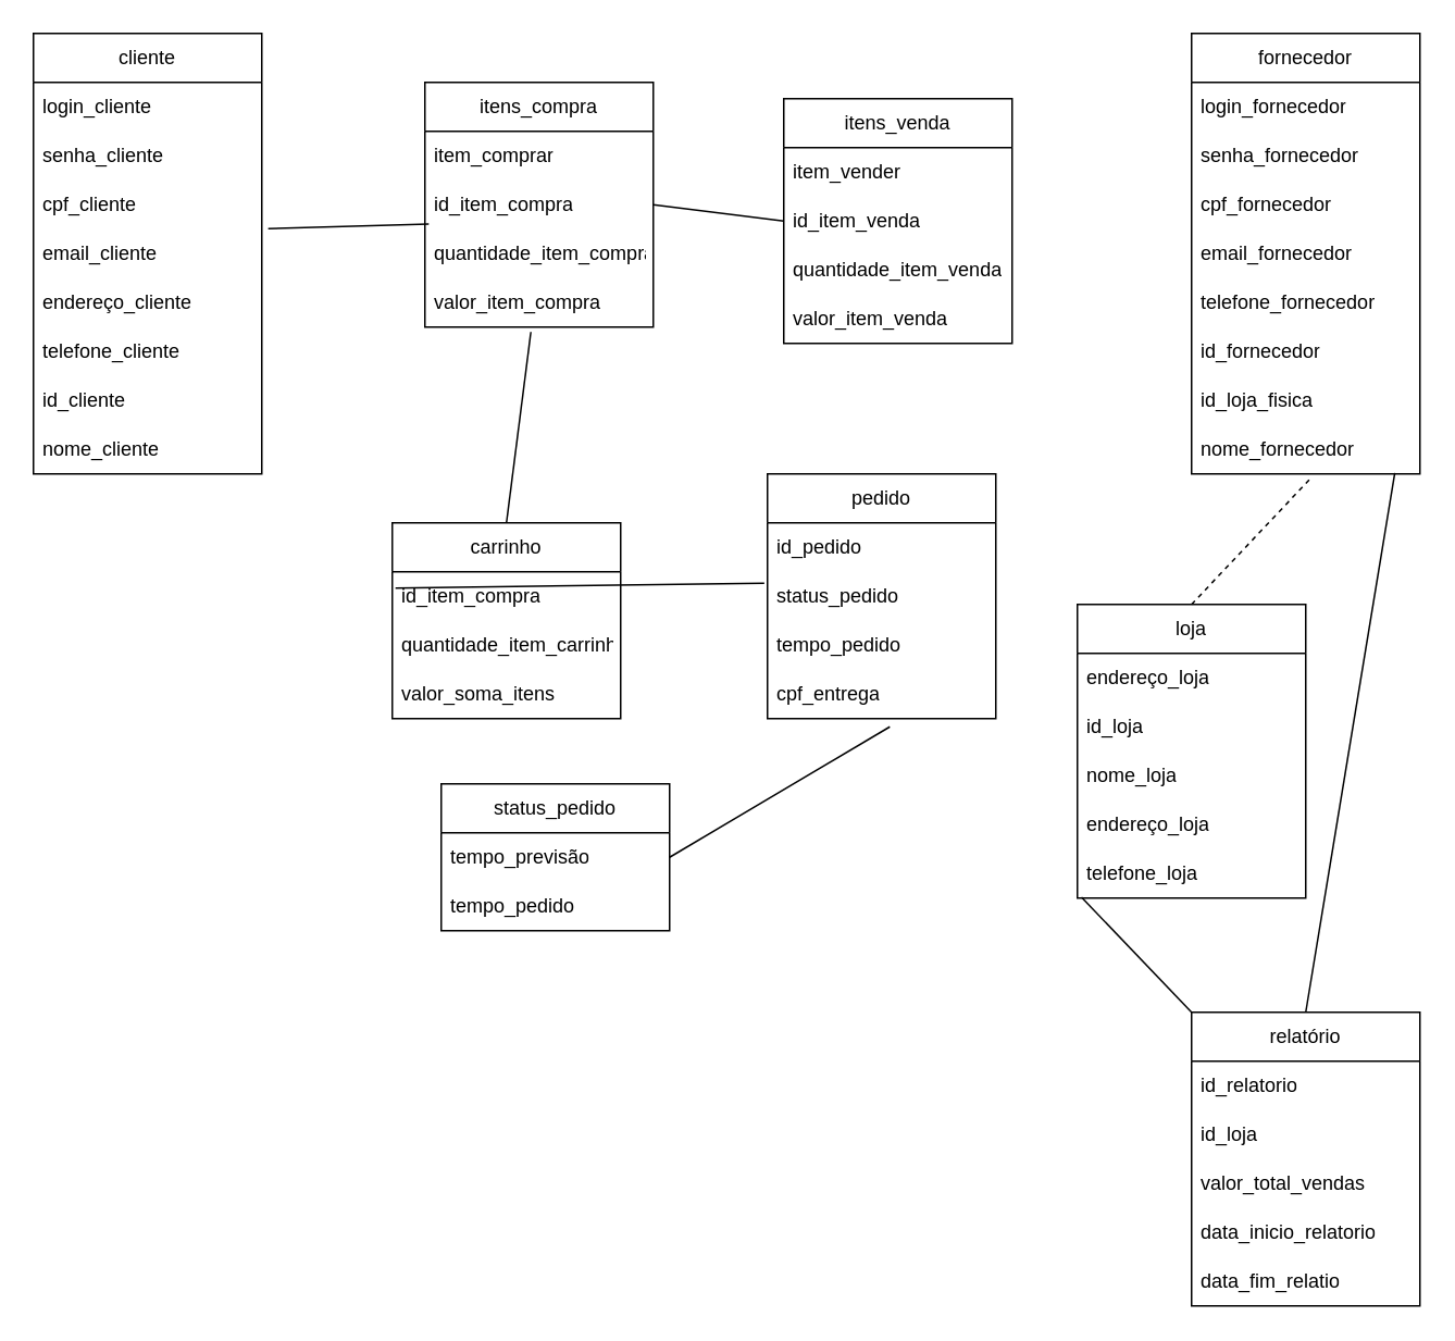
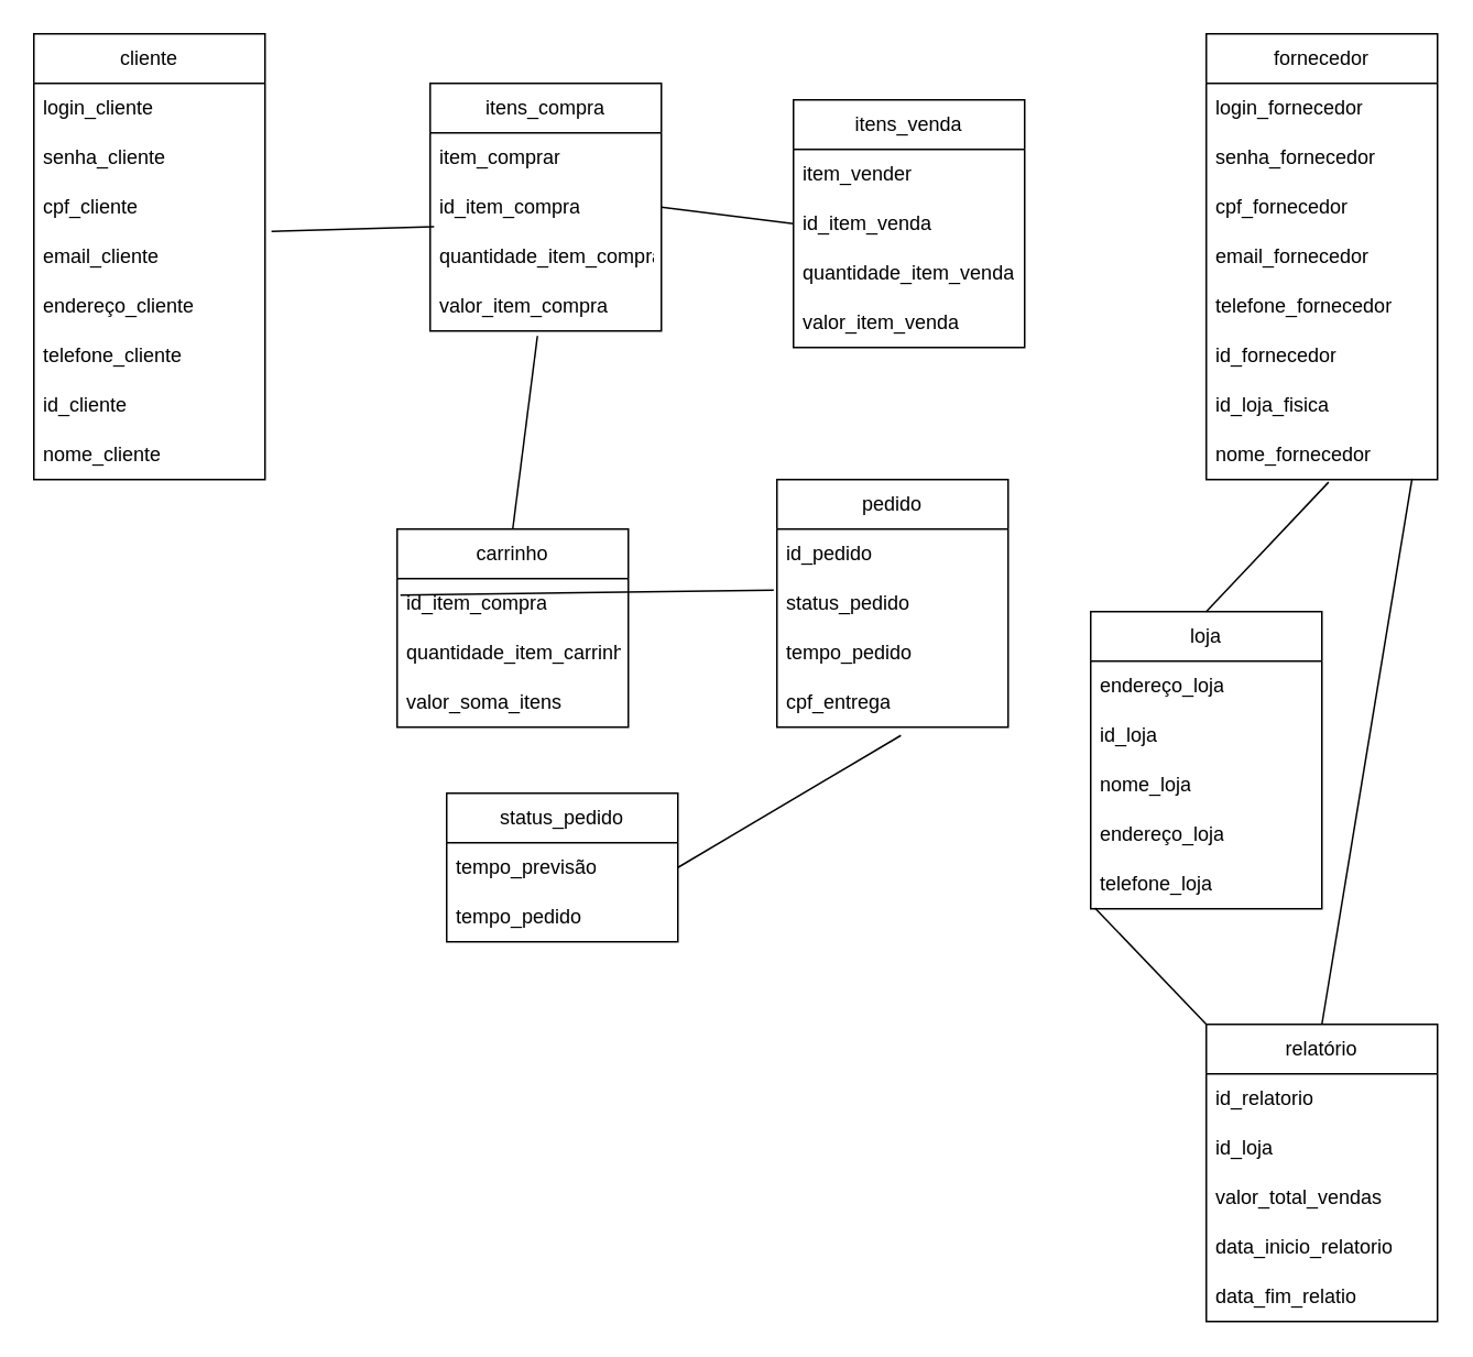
  <mxCell id="0" />
  <mxCell id="1" parent="0" />
  <mxCell id="2" value="cliente" style="swimlane;fontStyle=0;childLayout=stackLayout;horizontal=1;startSize=30;horizontalStack=0;resizeParent=1;resizeParentMax=0;resizeLast=0;collapsible=1;marginBottom=0;whiteSpace=wrap;html=1;" vertex="1" parent="1"><mxGeometry width="140" height="270" as="geometry" x="20" y="20" /></mxCell>
  <mxCell id="3" value="login_cliente" style="text;strokeColor=none;fillColor=none;align=left;verticalAlign=middle;spacingLeft=4;spacingRight=4;overflow=hidden;points=[[0,0.5],[1,0.5]];portConstraint=eastwest;rotatable=0;whiteSpace=wrap;html=1;" vertex="1" parent="2"><mxGeometry y="30" width="140" height="30" as="geometry" /></mxCell>
  <mxCell id="4" value="senha_cliente" style="text;strokeColor=none;fillColor=none;align=left;verticalAlign=middle;spacingLeft=4;spacingRight=4;overflow=hidden;points=[[0,0.5],[1,0.5]];portConstraint=eastwest;rotatable=0;whiteSpace=wrap;html=1;" vertex="1" parent="2"><mxGeometry y="60" width="140" height="30" as="geometry" /></mxCell>
  <mxCell id="5" value="cpf_cliente" style="text;strokeColor=none;fillColor=none;align=left;verticalAlign=middle;spacingLeft=4;spacingRight=4;overflow=hidden;points=[[0,0.5],[1,0.5]];portConstraint=eastwest;rotatable=0;whiteSpace=wrap;html=1;" vertex="1" parent="2"><mxGeometry y="90" width="140" height="30" as="geometry" /></mxCell>
  <mxCell id="6" value="email_cliente" style="text;strokeColor=none;fillColor=none;align=left;verticalAlign=middle;spacingLeft=4;spacingRight=4;overflow=hidden;points=[[0,0.5],[1,0.5]];portConstraint=eastwest;rotatable=0;whiteSpace=wrap;html=1;" vertex="1" parent="2"><mxGeometry y="120" width="140" height="30" as="geometry" /></mxCell>
  <mxCell id="7" value="endereço_cliente" style="text;strokeColor=none;fillColor=none;align=left;verticalAlign=middle;spacingLeft=4;spacingRight=4;overflow=hidden;points=[[0,0.5],[1,0.5]];portConstraint=eastwest;rotatable=0;whiteSpace=wrap;html=1;" vertex="1" parent="2"><mxGeometry y="150" width="140" height="30" as="geometry" /></mxCell>
  <mxCell id="8" value="telefone_cliente" style="text;strokeColor=none;fillColor=none;align=left;verticalAlign=middle;spacingLeft=4;spacingRight=4;overflow=hidden;points=[[0,0.5],[1,0.5]];portConstraint=eastwest;rotatable=0;whiteSpace=wrap;html=1;" vertex="1" parent="2"><mxGeometry y="180" width="140" height="30" as="geometry" /></mxCell>
  <mxCell id="9" value="id_cliente" style="text;strokeColor=none;fillColor=none;align=left;verticalAlign=middle;spacingLeft=4;spacingRight=4;overflow=hidden;points=[[0,0.5],[1,0.5]];portConstraint=eastwest;rotatable=0;whiteSpace=wrap;html=1;" vertex="1" parent="2"><mxGeometry y="210" width="140" height="30" as="geometry" /></mxCell>
  <mxCell id="10" value="nome_cliente" style="text;strokeColor=none;fillColor=none;align=left;verticalAlign=middle;spacingLeft=4;spacingRight=4;overflow=hidden;points=[[0,0.5],[1,0.5]];portConstraint=eastwest;rotatable=0;whiteSpace=wrap;html=1;" vertex="1" parent="2"><mxGeometry y="240" width="140" height="30" as="geometry" /></mxCell>
  <mxCell id="11" value="itens_venda" style="swimlane;fontStyle=0;childLayout=stackLayout;horizontal=1;startSize=30;horizontalStack=0;resizeParent=1;resizeParentMax=0;resizeLast=0;collapsible=1;marginBottom=0;whiteSpace=wrap;html=1;" vertex="1" parent="1"><mxGeometry x="480" y="60" width="140" height="150" as="geometry" /></mxCell>
  <mxCell id="12" value="item_vender" style="text;strokeColor=none;fillColor=none;align=left;verticalAlign=middle;spacingLeft=4;spacingRight=4;overflow=hidden;points=[[0,0.5],[1,0.5]];portConstraint=eastwest;rotatable=0;whiteSpace=wrap;html=1;" vertex="1" parent="11"><mxGeometry y="30" width="140" height="30" as="geometry" /></mxCell>
  <mxCell id="13" value="id_item_venda" style="text;strokeColor=none;fillColor=none;align=left;verticalAlign=middle;spacingLeft=4;spacingRight=4;overflow=hidden;points=[[0,0.5],[1,0.5]];portConstraint=eastwest;rotatable=0;whiteSpace=wrap;html=1;" vertex="1" parent="11"><mxGeometry y="60" width="140" height="30" as="geometry" /></mxCell>
  <mxCell id="14" value="quantidade_item_venda" style="text;strokeColor=none;fillColor=none;align=left;verticalAlign=middle;spacingLeft=4;spacingRight=4;overflow=hidden;points=[[0,0.5],[1,0.5]];portConstraint=eastwest;rotatable=0;whiteSpace=wrap;html=1;" vertex="1" parent="11"><mxGeometry y="90" width="140" height="30" as="geometry" /></mxCell>
  <mxCell id="15" value="valor_item_venda" style="text;strokeColor=none;fillColor=none;align=left;verticalAlign=middle;spacingLeft=4;spacingRight=4;overflow=hidden;points=[[0,0.5],[1,0.5]];portConstraint=eastwest;rotatable=0;whiteSpace=wrap;html=1;" vertex="1" parent="11"><mxGeometry y="120" width="140" height="30" as="geometry" /></mxCell>
  <mxCell id="16" value="carrinho" style="swimlane;fontStyle=0;childLayout=stackLayout;horizontal=1;startSize=30;horizontalStack=0;resizeParent=1;resizeParentMax=0;resizeLast=0;collapsible=1;marginBottom=0;whiteSpace=wrap;html=1;" vertex="1" parent="1"><mxGeometry x="240" y="320" width="140" height="120" as="geometry" /></mxCell>
  <mxCell id="17" value="id_item_compra" style="text;strokeColor=none;fillColor=none;align=left;verticalAlign=middle;spacingLeft=4;spacingRight=4;overflow=hidden;points=[[0,0.5],[1,0.5]];portConstraint=eastwest;rotatable=0;whiteSpace=wrap;html=1;" vertex="1" parent="16"><mxGeometry y="30" width="140" height="30" as="geometry" /></mxCell>
  <mxCell id="18" value="quantidade_item_carrinho" style="text;strokeColor=none;fillColor=none;align=left;verticalAlign=middle;spacingLeft=4;spacingRight=4;overflow=hidden;points=[[0,0.5],[1,0.5]];portConstraint=eastwest;rotatable=0;whiteSpace=wrap;html=1;" vertex="1" parent="16"><mxGeometry y="60" width="140" height="30" as="geometry" /></mxCell>
  <mxCell id="19" value="valor_soma_itens" style="text;strokeColor=none;fillColor=none;align=left;verticalAlign=middle;spacingLeft=4;spacingRight=4;overflow=hidden;points=[[0,0.5],[1,0.5]];portConstraint=eastwest;rotatable=0;whiteSpace=wrap;html=1;" vertex="1" parent="16"><mxGeometry y="90" width="140" height="30" as="geometry" /></mxCell>
  <mxCell id="20" value="itens_compra" style="swimlane;fontStyle=0;childLayout=stackLayout;horizontal=1;startSize=30;horizontalStack=0;resizeParent=1;resizeParentMax=0;resizeLast=0;collapsible=1;marginBottom=0;whiteSpace=wrap;html=1;" vertex="1" parent="1"><mxGeometry x="260" y="50" width="140" height="150" as="geometry" /></mxCell>
  <mxCell id="21" value="item_comprar" style="text;strokeColor=none;fillColor=none;align=left;verticalAlign=middle;spacingLeft=4;spacingRight=4;overflow=hidden;points=[[0,0.5],[1,0.5]];portConstraint=eastwest;rotatable=0;whiteSpace=wrap;html=1;" vertex="1" parent="20"><mxGeometry y="30" width="140" height="30" as="geometry" /></mxCell>
  <mxCell id="22" value="id_item_compra" style="text;strokeColor=none;fillColor=none;align=left;verticalAlign=middle;spacingLeft=4;spacingRight=4;overflow=hidden;points=[[0,0.5],[1,0.5]];portConstraint=eastwest;rotatable=0;whiteSpace=wrap;html=1;" vertex="1" parent="20"><mxGeometry y="60" width="140" height="30" as="geometry" /></mxCell>
  <mxCell id="23" value="quantidade_item_compra" style="text;strokeColor=none;fillColor=none;align=left;verticalAlign=middle;spacingLeft=4;spacingRight=4;overflow=hidden;points=[[0,0.5],[1,0.5]];portConstraint=eastwest;rotatable=0;whiteSpace=wrap;html=1;" vertex="1" parent="20"><mxGeometry y="90" width="140" height="30" as="geometry" /></mxCell>
  <mxCell id="24" value="valor_item_compra" style="text;strokeColor=none;fillColor=none;align=left;verticalAlign=middle;spacingLeft=4;spacingRight=4;overflow=hidden;points=[[0,0.5],[1,0.5]];portConstraint=eastwest;rotatable=0;whiteSpace=wrap;html=1;" vertex="1" parent="20"><mxGeometry y="120" width="140" height="30" as="geometry" /></mxCell>
  <mxCell id="25" value="" style="endArrow=none;html=1;rounded=0;exitX=0.5;exitY=0;exitDx=0;exitDy=0;entryX=0.464;entryY=1.1;entryDx=0;entryDy=0;entryPerimeter=0;" edge="1" parent="1" source="16" target="24"><mxGeometry width="50" height="50" relative="1" as="geometry"><mxPoint x="170" y="300" as="sourcePoint" /><mxPoint x="300" y="250" as="targetPoint" /></mxGeometry></mxCell>
  <mxCell id="26" value="" style="endArrow=none;html=1;rounded=0;exitX=1;exitY=0.5;exitDx=0;exitDy=0;entryX=0;entryY=0.5;entryDx=0;entryDy=0;" edge="1" parent="1" source="22" target="13"><mxGeometry width="50" height="50" relative="1" as="geometry"><mxPoint x="420" y="190" as="sourcePoint" /><mxPoint x="460" y="140" as="targetPoint" /></mxGeometry></mxCell>
  <mxCell id="27" value="pedido" style="swimlane;fontStyle=0;childLayout=stackLayout;horizontal=1;startSize=30;horizontalStack=0;resizeParent=1;resizeParentMax=0;resizeLast=0;collapsible=1;marginBottom=0;whiteSpace=wrap;html=1;" vertex="1" parent="1"><mxGeometry x="470" y="290" width="140" height="150" as="geometry" /></mxCell>
  <mxCell id="28" value="id_pedido" style="text;strokeColor=none;fillColor=none;align=left;verticalAlign=middle;spacingLeft=4;spacingRight=4;overflow=hidden;points=[[0,0.5],[1,0.5]];portConstraint=eastwest;rotatable=0;whiteSpace=wrap;html=1;" vertex="1" parent="27"><mxGeometry y="30" width="140" height="30" as="geometry" /></mxCell>
  <mxCell id="29" value="status_pedido" style="text;strokeColor=none;fillColor=none;align=left;verticalAlign=middle;spacingLeft=4;spacingRight=4;overflow=hidden;points=[[0,0.5],[1,0.5]];portConstraint=eastwest;rotatable=0;whiteSpace=wrap;html=1;" vertex="1" parent="27"><mxGeometry y="60" width="140" height="30" as="geometry" /></mxCell>
  <mxCell id="30" value="tempo_pedido" style="text;strokeColor=none;fillColor=none;align=left;verticalAlign=middle;spacingLeft=4;spacingRight=4;overflow=hidden;points=[[0,0.5],[1,0.5]];portConstraint=eastwest;rotatable=0;whiteSpace=wrap;html=1;" vertex="1" parent="27"><mxGeometry y="90" width="140" height="30" as="geometry" /></mxCell>
  <mxCell id="31" value="cpf_entrega" style="text;strokeColor=none;fillColor=none;align=left;verticalAlign=middle;spacingLeft=4;spacingRight=4;overflow=hidden;points=[[0,0.5],[1,0.5]];portConstraint=eastwest;rotatable=0;whiteSpace=wrap;html=1;" vertex="1" parent="27"><mxGeometry y="120" width="140" height="30" as="geometry" /></mxCell>
  <mxCell id="32" value="" style="endArrow=none;html=1;rounded=0;exitX=1.014;exitY=0;exitDx=0;exitDy=0;exitPerimeter=0;entryX=-0.014;entryY=0.233;entryDx=0;entryDy=0;entryPerimeter=0;" edge="1" parent="1" target="29"><mxGeometry width="50" height="50" relative="1" as="geometry"><mxPoint x="241.96" y="360" as="sourcePoint" /><mxPoint x="360" y="340" as="targetPoint" /></mxGeometry></mxCell>
  <mxCell id="33" value="status_pedido" style="swimlane;fontStyle=0;childLayout=stackLayout;horizontal=1;startSize=30;horizontalStack=0;resizeParent=1;resizeParentMax=0;resizeLast=0;collapsible=1;marginBottom=0;whiteSpace=wrap;html=1;" vertex="1" parent="1"><mxGeometry x="270" y="480" width="140" height="90" as="geometry" /></mxCell>
  <mxCell id="34" value="tempo_previsão" style="text;strokeColor=none;fillColor=none;align=left;verticalAlign=middle;spacingLeft=4;spacingRight=4;overflow=hidden;points=[[0,0.5],[1,0.5]];portConstraint=eastwest;rotatable=0;whiteSpace=wrap;html=1;" vertex="1" parent="33"><mxGeometry y="30" width="140" height="30" as="geometry" /></mxCell>
  <mxCell id="35" value="tempo_pedido" style="text;strokeColor=none;fillColor=none;align=left;verticalAlign=middle;spacingLeft=4;spacingRight=4;overflow=hidden;points=[[0,0.5],[1,0.5]];portConstraint=eastwest;rotatable=0;whiteSpace=wrap;html=1;" vertex="1" parent="33"><mxGeometry y="60" width="140" height="30" as="geometry" /></mxCell>
  <mxCell id="36" value="" style="endArrow=none;html=1;rounded=0;entryX=0.536;entryY=1.167;entryDx=0;entryDy=0;entryPerimeter=0;exitX=1;exitY=0.5;exitDx=0;exitDy=0;" edge="1" parent="1" source="34" target="31"><mxGeometry width="50" height="50" relative="1" as="geometry"><mxPoint x="359.02" y="534.99" as="sourcePoint" /><mxPoint x="410" y="480" as="targetPoint" /></mxGeometry></mxCell>
  <mxCell id="37" value="" style="endArrow=none;html=1;rounded=0;exitX=1.028;exitY=-0.01;exitDx=0;exitDy=0;exitPerimeter=0;entryX=0.017;entryY=-0.105;entryDx=0;entryDy=0;entryPerimeter=0;" edge="1" parent="1" source="6" target="23"><mxGeometry width="50" height="50" relative="1" as="geometry"><mxPoint x="220" y="160" as="sourcePoint" /><mxPoint x="270" y="110" as="targetPoint" /></mxGeometry></mxCell>
  <mxCell id="38" value="fornecedor" style="swimlane;fontStyle=0;childLayout=stackLayout;horizontal=1;startSize=30;horizontalStack=0;resizeParent=1;resizeParentMax=0;resizeLast=0;collapsible=1;marginBottom=0;whiteSpace=wrap;html=1;" vertex="1" parent="1"><mxGeometry x="730" width="140" height="270" as="geometry" y="20" /></mxCell>
  <mxCell id="39" value="login_fornecedor" style="text;strokeColor=none;fillColor=none;align=left;verticalAlign=middle;spacingLeft=4;spacingRight=4;overflow=hidden;points=[[0,0.5],[1,0.5]];portConstraint=eastwest;rotatable=0;whiteSpace=wrap;html=1;" vertex="1" parent="38"><mxGeometry y="30" width="140" height="30" as="geometry" /></mxCell>
  <mxCell id="40" value="senha_fornecedor" style="text;strokeColor=none;fillColor=none;align=left;verticalAlign=middle;spacingLeft=4;spacingRight=4;overflow=hidden;points=[[0,0.5],[1,0.5]];portConstraint=eastwest;rotatable=0;whiteSpace=wrap;html=1;" vertex="1" parent="38"><mxGeometry y="60" width="140" height="30" as="geometry" /></mxCell>
  <mxCell id="41" value="cpf_fornecedor" style="text;strokeColor=none;fillColor=none;align=left;verticalAlign=middle;spacingLeft=4;spacingRight=4;overflow=hidden;points=[[0,0.5],[1,0.5]];portConstraint=eastwest;rotatable=0;whiteSpace=wrap;html=1;" vertex="1" parent="38"><mxGeometry y="90" width="140" height="30" as="geometry" /></mxCell>
  <mxCell id="42" value="email_fornecedor" style="text;strokeColor=none;fillColor=none;align=left;verticalAlign=middle;spacingLeft=4;spacingRight=4;overflow=hidden;points=[[0,0.5],[1,0.5]];portConstraint=eastwest;rotatable=0;whiteSpace=wrap;html=1;" vertex="1" parent="38"><mxGeometry y="120" width="140" height="30" as="geometry" /></mxCell>
  <mxCell id="43" value="telefone_fornecedor" style="text;strokeColor=none;fillColor=none;align=left;verticalAlign=middle;spacingLeft=4;spacingRight=4;overflow=hidden;points=[[0,0.5],[1,0.5]];portConstraint=eastwest;rotatable=0;whiteSpace=wrap;html=1;" vertex="1" parent="38"><mxGeometry y="150" width="140" height="30" as="geometry" /></mxCell>
  <mxCell id="44" value="id_fornecedor" style="text;strokeColor=none;fillColor=none;align=left;verticalAlign=middle;spacingLeft=4;spacingRight=4;overflow=hidden;points=[[0,0.5],[1,0.5]];portConstraint=eastwest;rotatable=0;whiteSpace=wrap;html=1;" vertex="1" parent="38"><mxGeometry y="180" width="140" height="30" as="geometry" /></mxCell>
  <mxCell id="45" value="id_loja_fisica" style="text;strokeColor=none;fillColor=none;align=left;verticalAlign=middle;spacingLeft=4;spacingRight=4;overflow=hidden;points=[[0,0.5],[1,0.5]];portConstraint=eastwest;rotatable=0;whiteSpace=wrap;html=1;" vertex="1" parent="38"><mxGeometry y="210" width="140" height="30" as="geometry" /></mxCell>
  <mxCell id="46" value="nome_fornecedor" style="text;strokeColor=none;fillColor=none;align=left;verticalAlign=middle;spacingLeft=4;spacingRight=4;overflow=hidden;points=[[0,0.5],[1,0.5]];portConstraint=eastwest;rotatable=0;whiteSpace=wrap;html=1;" vertex="1" parent="38"><mxGeometry y="240" width="140" height="30" as="geometry" /></mxCell>
  <mxCell id="47" value="loja" style="swimlane;fontStyle=0;childLayout=stackLayout;horizontal=1;startSize=30;horizontalStack=0;resizeParent=1;resizeParentMax=0;resizeLast=0;collapsible=1;marginBottom=0;whiteSpace=wrap;html=1;" vertex="1" parent="1"><mxGeometry x="660" y="370" width="140" height="180" as="geometry" /></mxCell>
  <mxCell id="48" value="endereço_loja" style="text;strokeColor=none;fillColor=none;align=left;verticalAlign=middle;spacingLeft=4;spacingRight=4;overflow=hidden;points=[[0,0.5],[1,0.5]];portConstraint=eastwest;rotatable=0;whiteSpace=wrap;html=1;" vertex="1" parent="47"><mxGeometry y="30" width="140" height="30" as="geometry" /></mxCell>
  <mxCell id="49" value="id_loja" style="text;strokeColor=none;fillColor=none;align=left;verticalAlign=middle;spacingLeft=4;spacingRight=4;overflow=hidden;points=[[0,0.5],[1,0.5]];portConstraint=eastwest;rotatable=0;whiteSpace=wrap;html=1;" vertex="1" parent="47"><mxGeometry y="60" width="140" height="30" as="geometry" /></mxCell>
  <mxCell id="50" value="nome_loja" style="text;strokeColor=none;fillColor=none;align=left;verticalAlign=middle;spacingLeft=4;spacingRight=4;overflow=hidden;points=[[0,0.5],[1,0.5]];portConstraint=eastwest;rotatable=0;whiteSpace=wrap;html=1;" vertex="1" parent="47"><mxGeometry y="90" width="140" height="30" as="geometry" /></mxCell>
  <mxCell id="51" value="endereço_loja" style="text;strokeColor=none;fillColor=none;align=left;verticalAlign=middle;spacingLeft=4;spacingRight=4;overflow=hidden;points=[[0,0.5],[1,0.5]];portConstraint=eastwest;rotatable=0;whiteSpace=wrap;html=1;" vertex="1" parent="47"><mxGeometry y="120" width="140" height="30" as="geometry" /></mxCell>
  <mxCell id="52" value="telefone_loja" style="text;strokeColor=none;fillColor=none;align=left;verticalAlign=middle;spacingLeft=4;spacingRight=4;overflow=hidden;points=[[0,0.5],[1,0.5]];portConstraint=eastwest;rotatable=0;whiteSpace=wrap;html=1;" vertex="1" parent="47"><mxGeometry y="150" width="140" height="30" as="geometry" /></mxCell>
- <mxCell id="53" value="" style="endArrow=none;html=1;rounded=0;entryX=0.529;entryY=1.053;entryDx=0;entryDy=0;entryPerimeter=0;exitX=0.5;exitY=0;exitDx=0;exitDy=0;dashed=1;" edge="1" parent="1" source="47" target="46"><mxGeometry width="50" height="50" relative="1" as="geometry"><mxPoint x="750" y="370" as="sourcePoint" /><mxPoint x="800" y="320" as="targetPoint" /></mxGeometry></mxCell>
+ <mxCell id="53" value="" style="endArrow=none;html=1;rounded=0;entryX=0.529;entryY=1.053;entryDx=0;entryDy=0;entryPerimeter=0;exitX=0.5;exitY=0;exitDx=0;exitDy=0;" edge="1" parent="1" source="47" target="46"><mxGeometry width="50" height="50" relative="1" as="geometry"><mxPoint x="750" y="370" as="sourcePoint" /><mxPoint x="800" y="320" as="targetPoint" /></mxGeometry></mxCell>
  <mxCell id="54" value="relatório" style="swimlane;fontStyle=0;childLayout=stackLayout;horizontal=1;startSize=30;horizontalStack=0;resizeParent=1;resizeParentMax=0;resizeLast=0;collapsible=1;marginBottom=0;whiteSpace=wrap;html=1;" vertex="1" parent="1"><mxGeometry x="730" y="620" width="140" height="180" as="geometry" /></mxCell>
  <mxCell id="55" value="id_relatorio" style="text;strokeColor=none;fillColor=none;align=left;verticalAlign=middle;spacingLeft=4;spacingRight=4;overflow=hidden;points=[[0,0.5],[1,0.5]];portConstraint=eastwest;rotatable=0;whiteSpace=wrap;html=1;" vertex="1" parent="54"><mxGeometry y="30" width="140" height="30" as="geometry" /></mxCell>
  <mxCell id="56" value="id_loja" style="text;strokeColor=none;fillColor=none;align=left;verticalAlign=middle;spacingLeft=4;spacingRight=4;overflow=hidden;points=[[0,0.5],[1,0.5]];portConstraint=eastwest;rotatable=0;whiteSpace=wrap;html=1;" vertex="1" parent="54"><mxGeometry y="60" width="140" height="30" as="geometry" /></mxCell>
  <mxCell id="57" value="valor_total_vendas" style="text;strokeColor=none;fillColor=none;align=left;verticalAlign=middle;spacingLeft=4;spacingRight=4;overflow=hidden;points=[[0,0.5],[1,0.5]];portConstraint=eastwest;rotatable=0;whiteSpace=wrap;html=1;" vertex="1" parent="54"><mxGeometry y="90" width="140" height="30" as="geometry" /></mxCell>
  <mxCell id="58" value="data_inicio_relatorio" style="text;strokeColor=none;fillColor=none;align=left;verticalAlign=middle;spacingLeft=4;spacingRight=4;overflow=hidden;points=[[0,0.5],[1,0.5]];portConstraint=eastwest;rotatable=0;whiteSpace=wrap;html=1;" vertex="1" parent="54"><mxGeometry y="120" width="140" height="30" as="geometry" /></mxCell>
  <mxCell id="59" value="data_fim_relatio&lt;br&gt;" style="text;strokeColor=none;fillColor=none;align=left;verticalAlign=middle;spacingLeft=4;spacingRight=4;overflow=hidden;points=[[0,0.5],[1,0.5]];portConstraint=eastwest;rotatable=0;whiteSpace=wrap;html=1;" vertex="1" parent="54"><mxGeometry y="150" width="140" height="30" as="geometry" /></mxCell>
  <mxCell id="60" value="" style="endArrow=none;html=1;rounded=0;exitX=0.5;exitY=0;exitDx=0;exitDy=0;entryX=0.89;entryY=0.982;entryDx=0;entryDy=0;entryPerimeter=0;" edge="1" parent="1" source="54" target="46"><mxGeometry width="50" height="50" relative="1" as="geometry"><mxPoint x="810" y="600" as="sourcePoint" /><mxPoint x="860" y="550" as="targetPoint" /></mxGeometry></mxCell>
  <mxCell id="61" value="" style="endArrow=none;html=1;rounded=0;entryX=0.018;entryY=0.983;entryDx=0;entryDy=0;entryPerimeter=0;exitX=0;exitY=0;exitDx=0;exitDy=0;" edge="1" parent="1" source="54" target="52"><mxGeometry width="50" height="50" relative="1" as="geometry"><mxPoint x="690" y="650" as="sourcePoint" /><mxPoint x="740" y="600" as="targetPoint" /></mxGeometry></mxCell>
